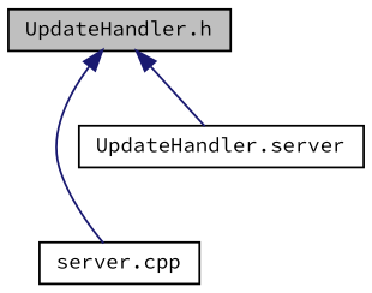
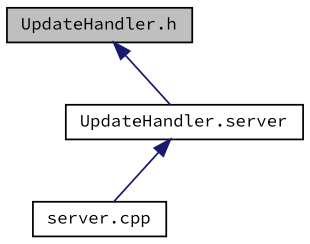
  digraph {
    fontname="Source Code Pro"
    node [color=black fillcolor=white fontname="Source Code Pro" fontsize=10 shape=record style=filled]
    edge [color=midnightblue dir=back fontname="Source Code Pro" fontsize=10 labelfontname=Helvetica labelfontsize=10 style=solid]
    n1 [fillcolor=grey75 fontcolor=black height=0.2 label="UpdateHandler.h" width=0.4]
    n2 [height=0.2 label="server.cpp" width=0.4]
    n3 [height=0.2 label="UpdateHandler.server" width=0.4]
-   n1 -> n2
+   n3 -> n2
    n1 -> n3
  }
